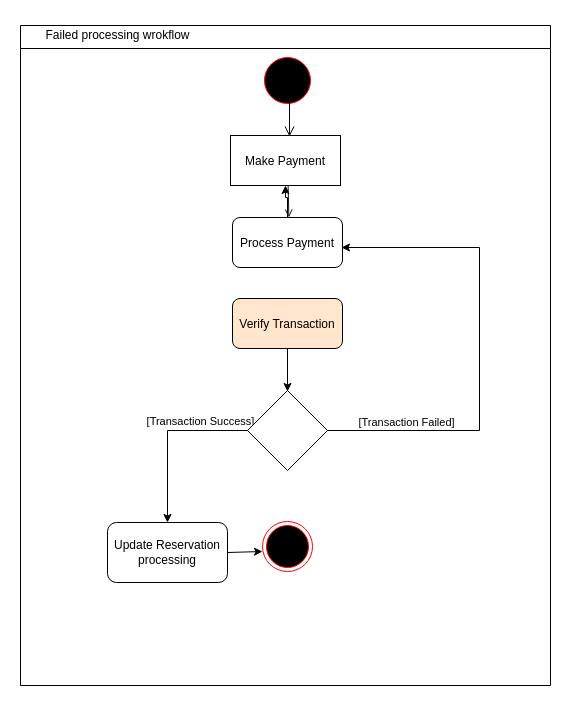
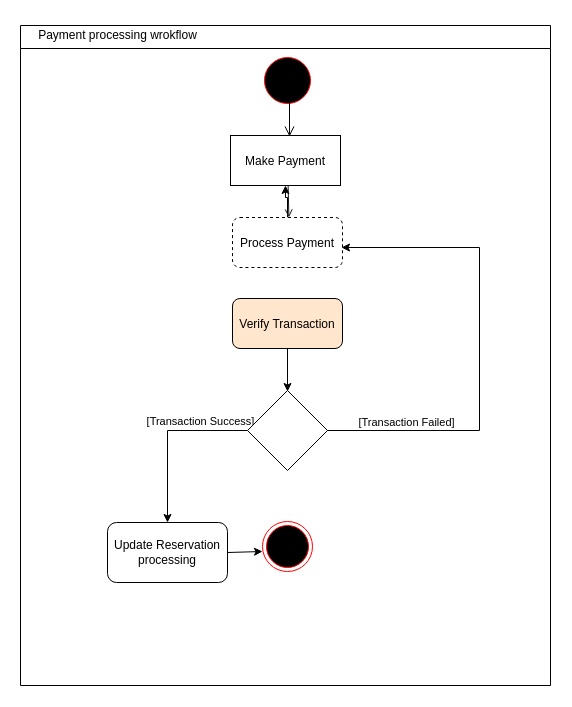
  <mxCell id="0" />
  <mxCell id="1" parent="0" />
  <mxCell id="2" value="" style="swimlane;whiteSpace=wrap" parent="1" vertex="1"><mxGeometry x="20" y="25" width="530" height="660" as="geometry" /></mxCell>
  <mxCell id="3" value="" style="ellipse;shape=startState;fillColor=#000000;strokeColor=#ff0000;" parent="2" vertex="1"><mxGeometry x="240" y="28" width="54" height="54" as="geometry" /></mxCell>
  <mxCell id="4" value="" style="edgeStyle=elbowEdgeStyle;elbow=horizontal;verticalAlign=bottom;endArrow=open;endSize=8;strokeColor=#000000;endFill=1;rounded=0" parent="2" edge="1"><mxGeometry x="40" y="20" as="geometry"><mxPoint x="269" y="111" as="targetPoint" /><mxPoint x="269" y="70" as="sourcePoint" /></mxGeometry></mxCell>
  <mxCell id="5" value="Make Payment" style="rounded=0;" parent="2" vertex="1"><mxGeometry x="210" y="110" width="110" height="50" as="geometry" /></mxCell>
  <mxCell id="6" value="" style="edgeStyle=orthogonalEdgeStyle;rounded=0;orthogonalLoop=1;jettySize=auto;html=1;" edge="1" parent="2" source="7" target="5"><mxGeometry relative="1" as="geometry" /></mxCell>
- <mxCell id="7" value="Process Payment" style="rounded=1;" parent="2" vertex="1"><mxGeometry x="212" y="192" width="110" height="50" as="geometry" /></mxCell>
+ <mxCell id="7" value="Process Payment" style="rounded=1;dashed=1;" parent="2" vertex="1"><mxGeometry x="212" y="192" width="110" height="50" as="geometry" /></mxCell>
  <mxCell id="8" value="" style="endArrow=open;strokeColor=#171717;endFill=1;rounded=0" parent="2" edge="1"><mxGeometry relative="1" as="geometry"><mxPoint x="267.61" y="160" as="sourcePoint" /><mxPoint x="268.39" y="192" as="targetPoint" /></mxGeometry></mxCell>
  <mxCell id="9" value="Verify Transaction" style="rounded=1;fillColor=#ffe6cc;" parent="2" vertex="1"><mxGeometry x="212" y="273" width="110" height="50" as="geometry" /></mxCell>
  <mxCell id="10" value="" style="edgeStyle=orthogonalEdgeStyle;rounded=0;orthogonalLoop=1;jettySize=auto;html=1;" edge="1" parent="2"><mxGeometry relative="1" as="geometry"><mxPoint x="267" y="323" as="sourcePoint" /><mxPoint x="267" y="366" as="targetPoint" /></mxGeometry></mxCell>
  <mxCell id="11" value="" style="edgeStyle=orthogonalEdgeStyle;rounded=0;orthogonalLoop=1;jettySize=auto;html=1;entryX=1;entryY=0.5;entryDx=0;entryDy=0;exitX=0.913;exitY=0.5;exitDx=0;exitDy=0;exitPerimeter=0;" edge="1" parent="2" source="15"><mxGeometry relative="1" as="geometry"><mxPoint x="309" y="405" as="sourcePoint" /><mxPoint x="321" y="222" as="targetPoint" /><Array as="points"><mxPoint x="459" y="405" /><mxPoint x="459" y="222" /></Array></mxGeometry></mxCell>
  <mxCell id="12" value="[Transaction Failed]" style="edgeLabel;html=1;align=center;verticalAlign=middle;resizable=0;points=[];" vertex="1" connectable="0" parent="11"><mxGeometry x="-0.56" relative="1" as="geometry"><mxPoint x="-21" y="-9" as="offset" /></mxGeometry></mxCell>
  <mxCell id="13" value="" style="edgeStyle=orthogonalEdgeStyle;rounded=0;orthogonalLoop=1;jettySize=auto;html=1;exitX=0;exitY=0.5;exitDx=0;exitDy=0;" edge="1" parent="2" source="15" target="17"><mxGeometry relative="1" as="geometry" /></mxCell>
  <mxCell id="14" value="[Transaction Success]" style="edgeLabel;html=1;align=center;verticalAlign=middle;resizable=0;points=[];" vertex="1" connectable="0" parent="13"><mxGeometry x="-0.504" y="-3" relative="1" as="geometry"><mxPoint x="-5" y="-7" as="offset" /></mxGeometry></mxCell>
  <mxCell id="15" value="" style="rhombus;whiteSpace=wrap;html=1;" vertex="1" parent="2"><mxGeometry x="227" y="365" width="80" height="80" as="geometry" /></mxCell>
  <mxCell id="16" value="" style="ellipse;shape=endState;fillColor=#000000;strokeColor=#ff0000" vertex="1" parent="2"><mxGeometry x="242" y="496" width="50" height="50" as="geometry" /></mxCell>
  <mxCell id="17" value="Update Reservation processing" style="whiteSpace=wrap;html=1;rounded=1;" vertex="1" parent="2"><mxGeometry x="87" y="497" width="120" height="60" as="geometry" /></mxCell>
  <mxCell id="18" value="" style="endArrow=classic;html=1;rounded=0;entryX=0;entryY=0.6;entryDx=0;entryDy=0;entryPerimeter=0;exitX=1;exitY=0.5;exitDx=0;exitDy=0;" edge="1" parent="2" source="17" target="16"><mxGeometry width="50" height="50" relative="1" as="geometry"><mxPoint x="267" y="620" as="sourcePoint" /><mxPoint x="317" y="570" as="targetPoint" /></mxGeometry></mxCell>
- <mxCell id="19" value="Failed processing wrokflow" style="text;html=1;align=center;verticalAlign=middle;resizable=0;points=[];autosize=1;strokeColor=none;fillColor=none;" vertex="1" parent="1"><mxGeometry x="27" y="20" width="180" height="30" as="geometry" /></mxCell>
+ <mxCell id="19" value="Payment processing wrokflow" style="text;html=1;align=center;verticalAlign=middle;resizable=0;points=[];autosize=1;strokeColor=none;fillColor=none;" vertex="1" parent="1"><mxGeometry x="27" y="20" width="180" height="30" as="geometry" /></mxCell>
